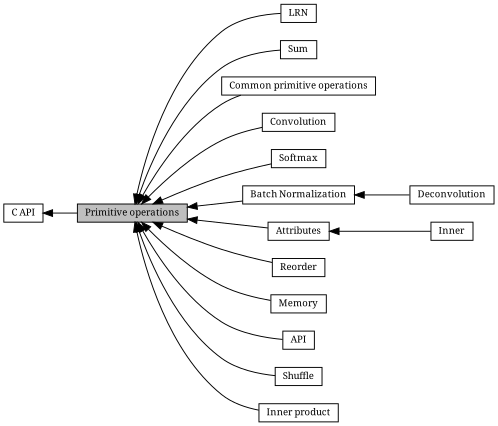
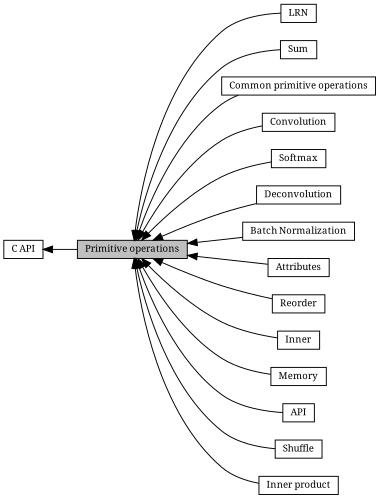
  digraph {
    fontname="Noto Serif"
    rankdir=LR
    node [color=black fillcolor=white fontname="Noto Serif" fontsize=10 shape=record style=filled]
    edge [dir=back fontname="Noto Serif" fontsize=10 labelfontname=Helvetica labelfontsize=10 shape=plaintext style=solid]
    n1 [height=0.2 label=LRN width=0.4]
    n2 [height=0.2 label=Sum width=0.4]
    n3 [height=0.2 label="Common primitive operations" width=0.4]
    n4 [height=0.2 label=Convolution width=0.4]
    n5 [height=0.2 label=Softmax width=0.4]
    n6 [height=0.2 label="C API" width=0.4]
    n7 [fillcolor=grey75 fontcolor=black height=0.2 label="Primitive operations" width=0.4]
    n8 [height=0.2 label=Deconvolution width=0.4]
    n9 [height=0.2 label="Batch Normalization" width=0.4]
    n10 [height=0.2 label=Attributes width=0.4]
    n11 [height=0.2 label=Reorder width=0.4]
    n12 [height=0.2 label=Inner width=0.4]
    n13 [height=0.2 label=Memory width=0.4]
    n14 [height=0.2 label=API width=0.4]
    n15 [height=0.2 label=Shuffle width=0.4]
    n16 [height=0.2 label="Inner product" width=0.4]
    n6 -> n7
    n7 -> n1
    n7 -> n2
    n7 -> n3
    n7 -> n4
    n7 -> n5
-   n9 -> n8
+   n7 -> n8
    n7 -> n9
    n7 -> n10
    n7 -> n11
-   n10 -> n12
+   n7 -> n12
    n7 -> n13
    n7 -> n14
    n7 -> n15
    n7 -> n16
  }
